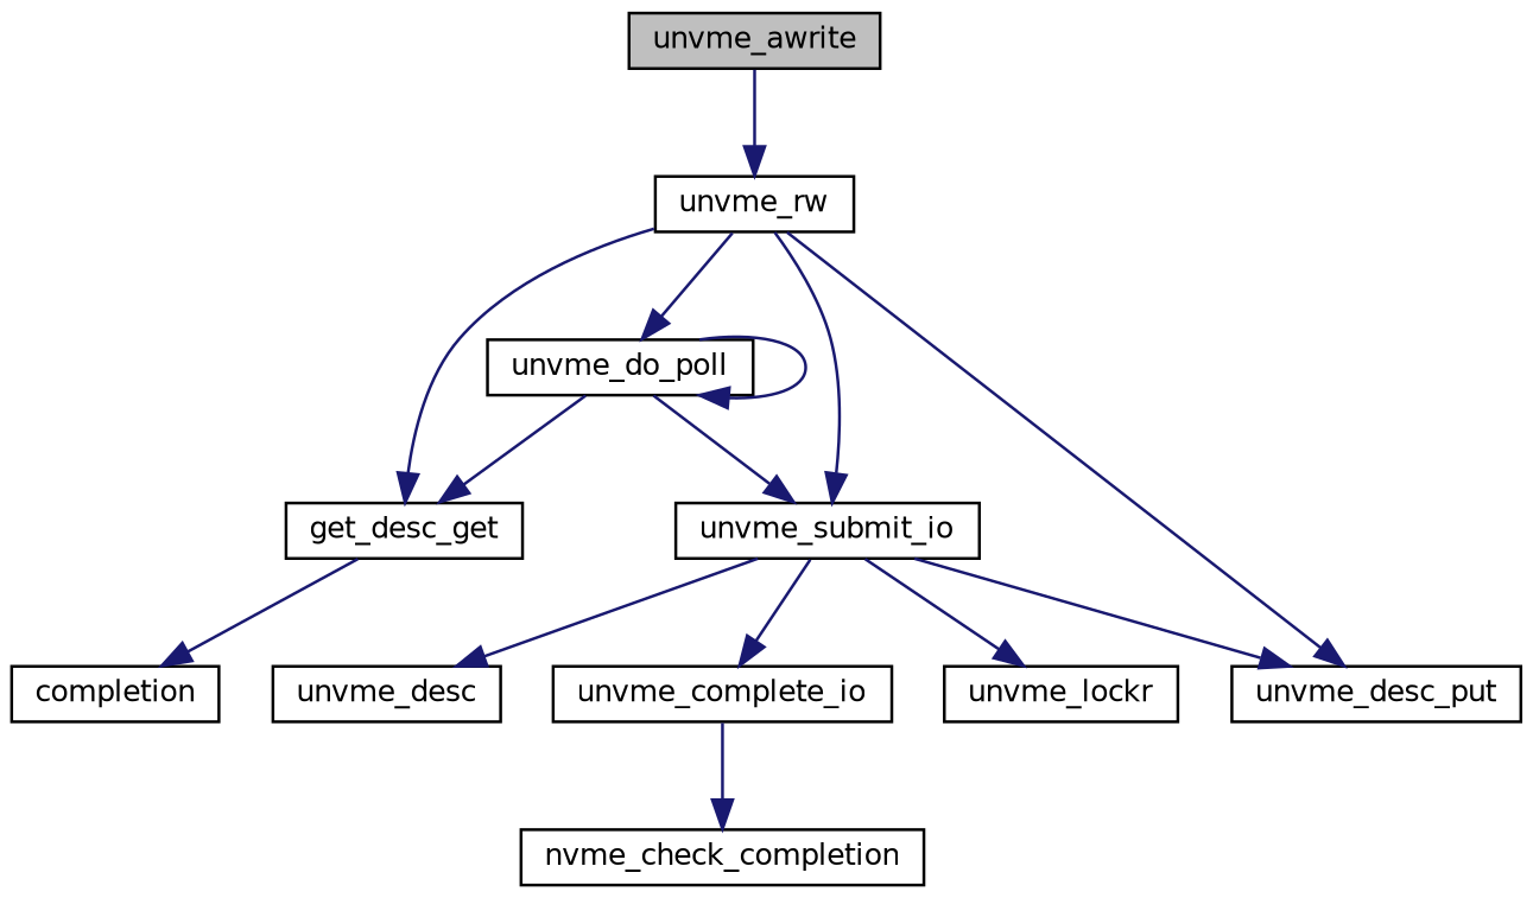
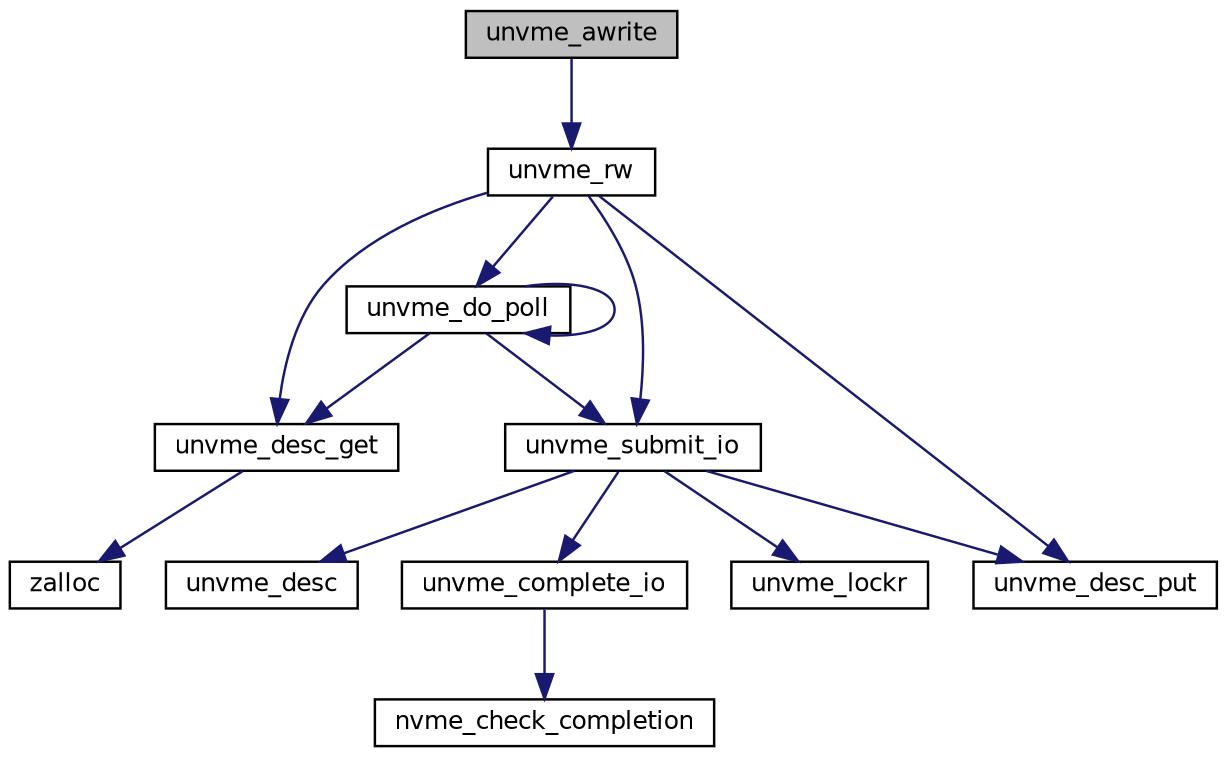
  digraph {
    rankdir=TB
    node [color=black fillcolor=white fontname=Helvetica fontsize=10 shape=record style=filled]
    edge [color=midnightblue fontname=Helvetica fontsize=10 labelfontname=Helvetica labelfontsize=10 style=solid]
    n1 [fillcolor=grey75 fontcolor=black height=0.2 label=unvme_awrite width=0.4]
    n2 [height=0.2 label=unvme_rw width=0.4]
-   n3 [height=0.2 label=get_desc_get width=0.4]
+   n3 [height=0.2 label=unvme_desc_get width=0.4]
    n4 [height=0.2 label=unvme_submit_io width=0.4]
    n5 [height=0.2 label=unvme_do_poll width=0.4]
    n6 [height=0.2 label=unvme_desc_put width=0.4]
-   n7 [height=0.2 label=completion width=0.4]
+   n7 [height=0.2 label=zalloc width=0.4]
    n8 [height=0.2 label=unvme_lockr width=0.4]
    n9 [height=0.2 label=unvme_desc width=0.4]
    n10 [height=0.2 label=unvme_complete_io width=0.4]
    n11 [height=0.2 label=nvme_check_completion width=0.4]
    n1 -> n2
    n2 -> n3
    n2 -> n4
    n2 -> n5
    n2 -> n6
    n3 -> n7
    n4 -> n6
    n4 -> n8
    n4 -> n9
    n4 -> n10
    n5 -> n3
    n5 -> n4
    n5 -> n5
    n10 -> n11
  }
